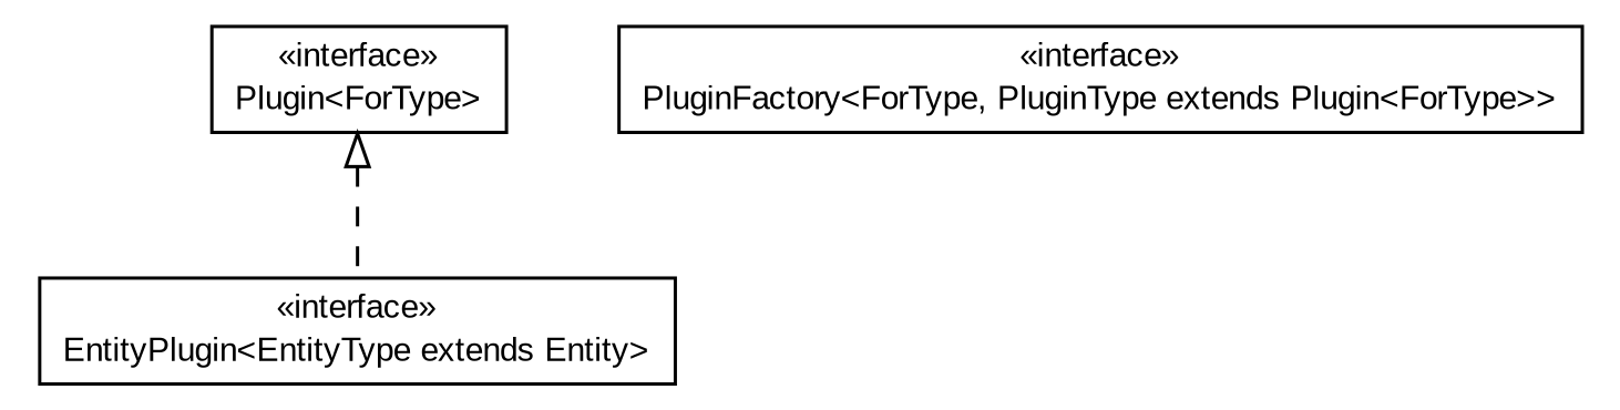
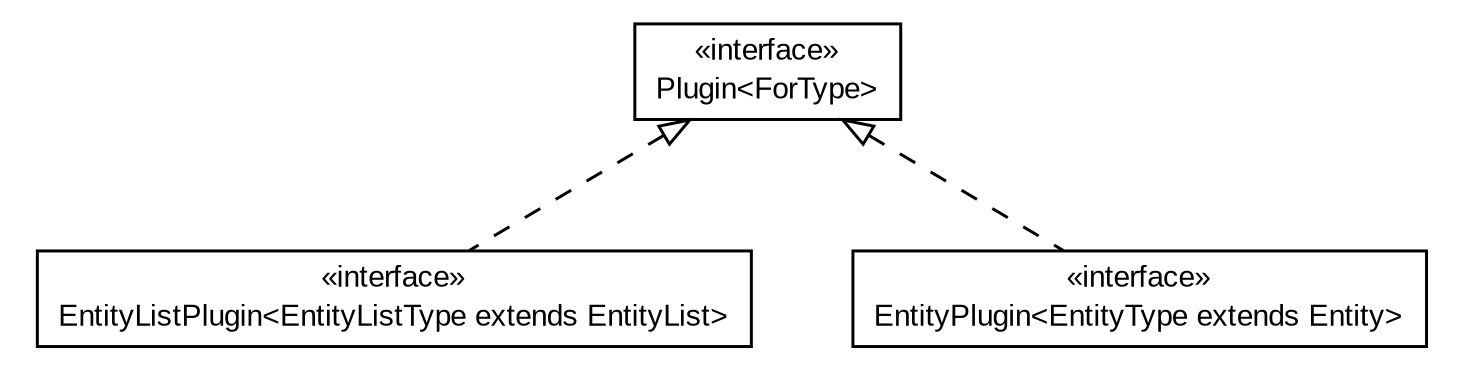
  digraph {
    nodesep=0.25
    ranksep=0.5
    node [fontcolor=black fontname=arial fontsize=10.0 shape=plaintext]
    edge [arrowtail=empty dir=back fontname=arial fontsize=10 headport=p labelfontname=arial labelfontsize=10 style=dashed tailport=p]
+   n1 [label=<<table title="io.nextweb.plugins.EntityListPlugin" border="0" cellborder="1" cellspacing="0" cellpadding="2" port="p" href="./EntityListPlugin.html"> 		<tr><td><table border="0" cellspacing="0" cellpadding="1"> <tr><td align="center" balign="center"> &#171;interface&#187; </td></tr> <tr><td align="center" balign="center"> EntityListPlugin&lt;EntityListType extends EntityList&gt; </td></tr> 		</table></td></tr> 		</table>>]
    n2 [label=<<table title="io.nextweb.plugins.EntityPlugin" border="0" cellborder="1" cellspacing="0" cellpadding="2" port="p" href="./EntityPlugin.html"> 		<tr><td><table border="0" cellspacing="0" cellpadding="1"> <tr><td align="center" balign="center"> &#171;interface&#187; </td></tr> <tr><td align="center" balign="center"> EntityPlugin&lt;EntityType extends Entity&gt; </td></tr> 		</table></td></tr> 		</table>>]
    n3 [label=<<table title="io.nextweb.plugins.Plugin" border="0" cellborder="1" cellspacing="0" cellpadding="2" port="p" href="./Plugin.html"> 		<tr><td><table border="0" cellspacing="0" cellpadding="1"> <tr><td align="center" balign="center"> &#171;interface&#187; </td></tr> <tr><td align="center" balign="center"> Plugin&lt;ForType&gt; </td></tr> 		</table></td></tr> 		</table>>]
-   n4 [label=<<table title="io.nextweb.plugins.PluginFactory" border="0" cellborder="1" cellspacing="0" cellpadding="2" port="p" href="./PluginFactory.html"> 		<tr><td><table border="0" cellspacing="0" cellpadding="1"> <tr><td align="center" balign="center"> &#171;interface&#187; </td></tr> <tr><td align="center" balign="center"> PluginFactory&lt;ForType, PluginType extends Plugin&lt;ForType&gt;&gt; </td></tr> 		</table></td></tr> 		</table>>]
+   n3 -> n1
    n3 -> n2
  }
